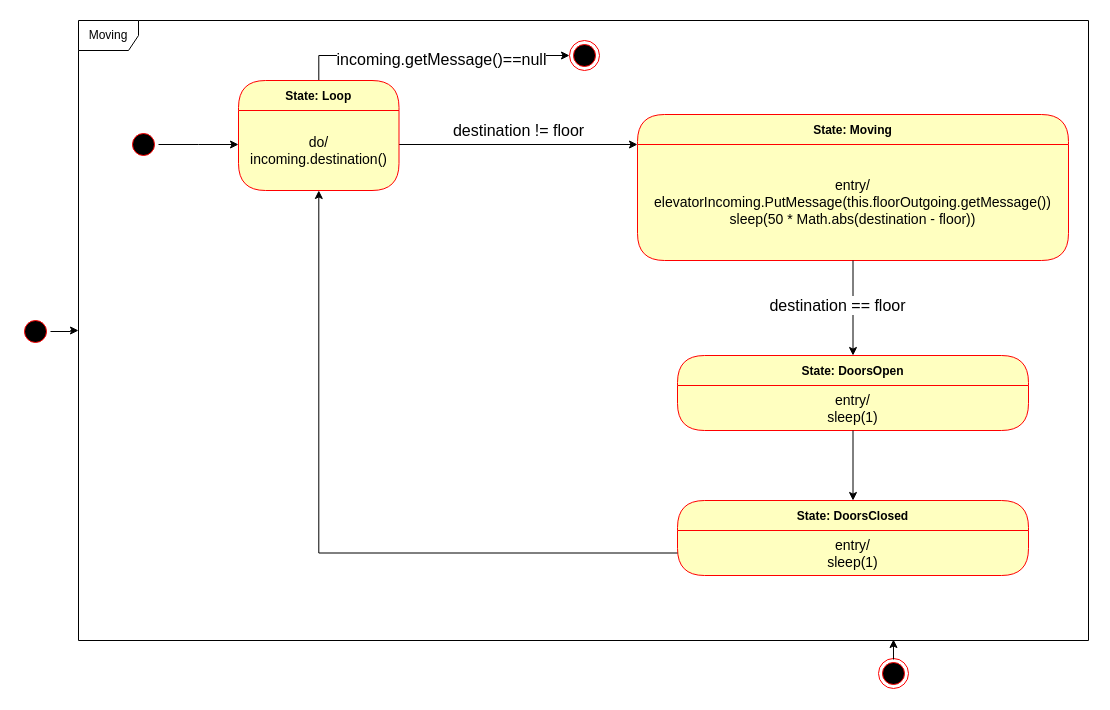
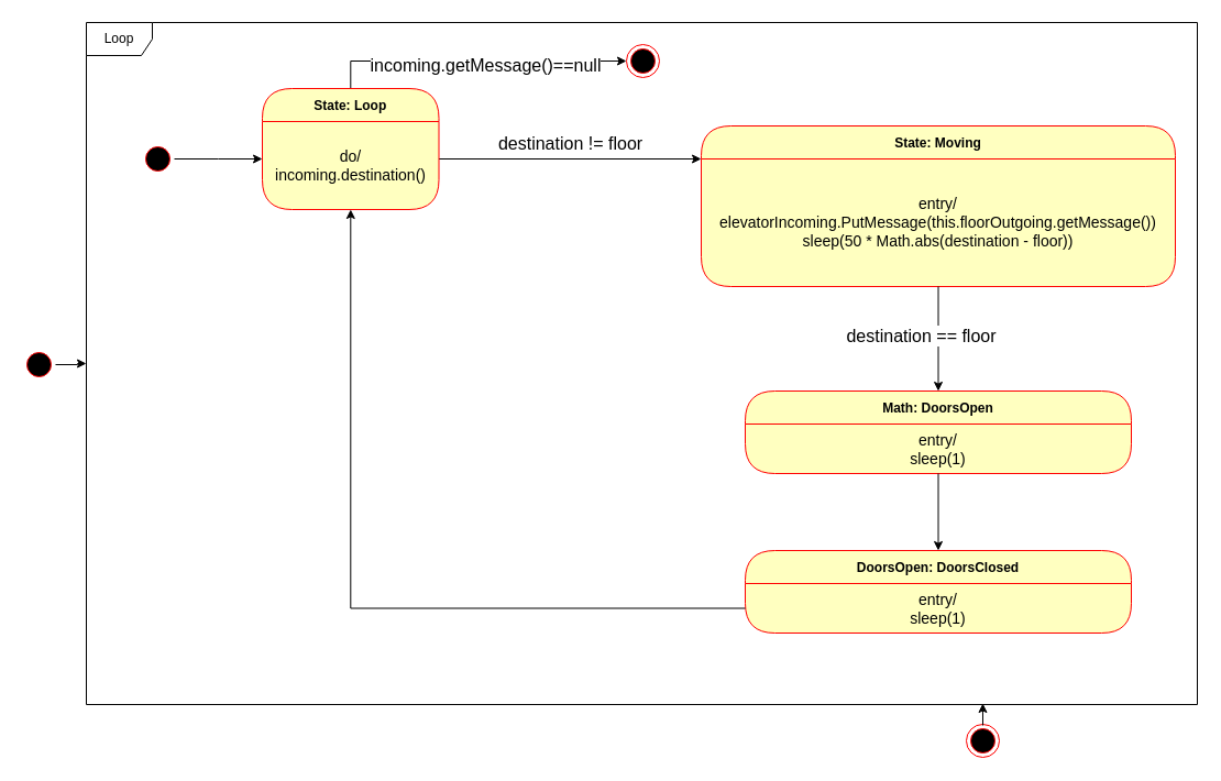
  <mxCell id="0" />
  <mxCell id="1" parent="0" />
  <mxCell id="2" style="edgeStyle=orthogonalEdgeStyle;rounded=0;orthogonalLoop=1;jettySize=auto;html=1;exitX=1;exitY=0.5;exitDx=0;exitDy=0;" edge="1" parent="1"><mxGeometry relative="1" as="geometry"><mxPoint x="637" y="144" as="targetPoint" /><mxPoint x="398" y="144" as="sourcePoint" /></mxGeometry></mxCell>
  <mxCell id="3" value="destination != floor" style="edgeLabel;html=1;align=center;verticalAlign=middle;resizable=0;points=[];fontSize=16;" vertex="1" connectable="0" parent="2"><mxGeometry x="-0.034" y="-3" relative="1" as="geometry"><mxPoint x="4" y="-18" as="offset" /></mxGeometry></mxCell>
  <mxCell id="4" value="State: Moving" style="swimlane;fontStyle=1;align=center;verticalAlign=middle;childLayout=stackLayout;horizontal=1;startSize=30;horizontalStack=0;resizeParent=0;resizeLast=1;container=0;fontColor=#000000;collapsible=0;rounded=1;arcSize=30;strokeColor=#ff0000;fillColor=#ffffc0;swimlaneFillColor=#ffffc0;dropTarget=0;" vertex="1" parent="1"><mxGeometry x="637" y="114" width="431" height="146" as="geometry" /></mxCell>
  <mxCell id="5" value="&lt;font style=&quot;font-size: 14px;&quot;&gt;entry/&lt;br&gt;elevatorIncoming.PutMessage(this.floorOutgoing.getMessage())&lt;br&gt;sleep(50 * Math.abs(destination - floor))&lt;br&gt;&lt;/font&gt;" style="text;html=1;strokeColor=none;fillColor=none;align=center;verticalAlign=middle;spacingLeft=4;spacingRight=4;whiteSpace=wrap;overflow=hidden;rotatable=0;fontColor=#000000;" vertex="1" parent="4"><mxGeometry y="30" width="431" height="116" as="geometry" /></mxCell>
- <mxCell id="6" value="Moving" style="shape=umlFrame;whiteSpace=wrap;html=1;pointerEvents=0;" vertex="1" parent="1"><mxGeometry x="78" width="1010" height="620" as="geometry" y="20" /></mxCell>
+ <mxCell id="6" value="Loop" style="shape=umlFrame;whiteSpace=wrap;html=1;pointerEvents=0;" vertex="1" parent="1"><mxGeometry x="78" width="1010" height="620" as="geometry" y="20" /></mxCell>
  <mxCell id="7" style="edgeStyle=orthogonalEdgeStyle;rounded=0;orthogonalLoop=1;jettySize=auto;html=1;" edge="1" parent="1" source="8" target="6"><mxGeometry relative="1" as="geometry" /></mxCell>
  <mxCell id="8" value="" style="ellipse;html=1;shape=startState;fillColor=#000000;strokeColor=#ff0000;" vertex="1" parent="1"><mxGeometry x="20" y="316" width="30" height="30" as="geometry" /></mxCell>
  <mxCell id="9" style="edgeStyle=orthogonalEdgeStyle;rounded=0;orthogonalLoop=1;jettySize=auto;html=1;entryX=0;entryY=0.5;entryDx=0;entryDy=0;" edge="1" parent="1" source="10"><mxGeometry relative="1" as="geometry"><mxPoint x="238" y="144" as="targetPoint" /></mxGeometry></mxCell>
  <mxCell id="10" value="" style="ellipse;html=1;shape=startState;fillColor=#000000;strokeColor=#ff0000;" vertex="1" parent="1"><mxGeometry x="128" y="129" width="30" height="30" as="geometry" /></mxCell>
  <mxCell id="11" value="" style="ellipse;html=1;shape=endState;fillColor=#000000;strokeColor=#ff0000;" vertex="1" parent="1"><mxGeometry x="878" y="658" width="30" height="30" as="geometry" /></mxCell>
  <mxCell id="12" style="edgeStyle=orthogonalEdgeStyle;rounded=0;orthogonalLoop=1;jettySize=auto;html=1;entryX=0.803;entryY=1.015;entryDx=0;entryDy=0;entryPerimeter=0;" edge="1" parent="1"><mxGeometry relative="1" as="geometry"><mxPoint x="893" y="659" as="sourcePoint" /><mxPoint x="892.97" y="639" as="targetPoint" /></mxGeometry></mxCell>
  <mxCell id="13" style="edgeStyle=orthogonalEdgeStyle;rounded=0;orthogonalLoop=1;jettySize=auto;html=1;entryX=0;entryY=0.5;entryDx=0;entryDy=0;" edge="1" parent="1" source="15" target="17"><mxGeometry relative="1" as="geometry"><Array as="points"><mxPoint x="318" y="55" /></Array></mxGeometry></mxCell>
  <mxCell id="14" value="&lt;font style=&quot;font-size: 16px;&quot;&gt;incoming.getMessage()==null&lt;/font&gt;" style="edgeLabel;html=1;align=center;verticalAlign=middle;resizable=0;points=[];" vertex="1" connectable="0" parent="13"><mxGeometry x="0.056" y="-3" relative="1" as="geometry"><mxPoint x="1" as="offset" /></mxGeometry></mxCell>
  <mxCell id="15" value="State: Loop" style="swimlane;fontStyle=1;align=center;verticalAlign=middle;childLayout=stackLayout;horizontal=1;startSize=30;horizontalStack=0;resizeParent=0;resizeLast=1;container=0;fontColor=#000000;collapsible=0;rounded=1;arcSize=30;strokeColor=#ff0000;fillColor=#ffffc0;swimlaneFillColor=#ffffc0;dropTarget=0;" vertex="1" parent="1"><mxGeometry x="238" y="80" width="160.5" height="110" as="geometry" /></mxCell>
  <mxCell id="16" value="&lt;font style=&quot;font-size: 14px;&quot;&gt;do/&lt;br&gt;incoming.destination()&lt;br&gt;&lt;/font&gt;" style="text;html=1;strokeColor=none;fillColor=none;align=center;verticalAlign=middle;spacingLeft=4;spacingRight=4;whiteSpace=wrap;overflow=hidden;rotatable=0;fontColor=#000000;" vertex="1" parent="15"><mxGeometry y="30" width="160.5" height="80" as="geometry" /></mxCell>
  <mxCell id="17" value="" style="ellipse;html=1;shape=endState;fillColor=#000000;strokeColor=#ff0000;" vertex="1" parent="1"><mxGeometry x="569" y="40" width="30" height="30" as="geometry" /></mxCell>
- <mxCell id="18" value="State: DoorsOpen" style="swimlane;fontStyle=1;align=center;verticalAlign=middle;childLayout=stackLayout;horizontal=1;startSize=30;horizontalStack=0;resizeParent=0;resizeLast=1;container=0;fontColor=#000000;collapsible=0;rounded=1;arcSize=30;strokeColor=#ff0000;fillColor=#ffffc0;swimlaneFillColor=#ffffc0;dropTarget=0;" vertex="1" parent="1"><mxGeometry x="677" y="355" width="351" height="75" as="geometry" /></mxCell>
+ <mxCell id="18" value="Math: DoorsOpen" style="swimlane;fontStyle=1;align=center;verticalAlign=middle;childLayout=stackLayout;horizontal=1;startSize=30;horizontalStack=0;resizeParent=0;resizeLast=1;container=0;fontColor=#000000;collapsible=0;rounded=1;arcSize=30;strokeColor=#ff0000;fillColor=#ffffc0;swimlaneFillColor=#ffffc0;dropTarget=0;" vertex="1" parent="1"><mxGeometry x="677" y="355" width="351" height="75" as="geometry" /></mxCell>
  <mxCell id="19" value="&lt;font style=&quot;font-size: 14px;&quot;&gt;entry/&lt;br&gt;sleep(1)&lt;br&gt;&lt;/font&gt;" style="text;html=1;strokeColor=none;fillColor=none;align=center;verticalAlign=middle;spacingLeft=4;spacingRight=4;whiteSpace=wrap;overflow=hidden;rotatable=0;fontColor=#000000;" vertex="1" parent="18"><mxGeometry y="30" width="351" height="45" as="geometry" /></mxCell>
  <mxCell id="20" style="edgeStyle=orthogonalEdgeStyle;rounded=0;orthogonalLoop=1;jettySize=auto;html=1;entryX=0.5;entryY=0;entryDx=0;entryDy=0;" edge="1" parent="1" source="5" target="18"><mxGeometry relative="1" as="geometry" /></mxCell>
  <mxCell id="21" value="destination == floor" style="edgeLabel;html=1;align=center;verticalAlign=middle;resizable=0;points=[];fontSize=16;" vertex="1" connectable="0" parent="1"><mxGeometry x="538" y="129" as="geometry"><mxPoint x="298" y="175" as="offset" /></mxGeometry></mxCell>
- <mxCell id="22" value="State: DoorsClosed" style="swimlane;fontStyle=1;align=center;verticalAlign=middle;childLayout=stackLayout;horizontal=1;startSize=30;horizontalStack=0;resizeParent=0;resizeLast=1;container=0;fontColor=#000000;collapsible=0;rounded=1;arcSize=30;strokeColor=#ff0000;fillColor=#ffffc0;swimlaneFillColor=#ffffc0;dropTarget=0;" vertex="1" parent="1"><mxGeometry x="677" y="500" width="351" height="75" as="geometry" /></mxCell>
+ <mxCell id="22" value="DoorsOpen: DoorsClosed" style="swimlane;fontStyle=1;align=center;verticalAlign=middle;childLayout=stackLayout;horizontal=1;startSize=30;horizontalStack=0;resizeParent=0;resizeLast=1;container=0;fontColor=#000000;collapsible=0;rounded=1;arcSize=30;strokeColor=#ff0000;fillColor=#ffffc0;swimlaneFillColor=#ffffc0;dropTarget=0;" vertex="1" parent="1"><mxGeometry x="677" y="500" width="351" height="75" as="geometry" /></mxCell>
  <mxCell id="23" value="&lt;font style=&quot;font-size: 14px;&quot;&gt;entry/&lt;br&gt;sleep(1)&lt;br&gt;&lt;/font&gt;" style="text;html=1;strokeColor=none;fillColor=none;align=center;verticalAlign=middle;spacingLeft=4;spacingRight=4;whiteSpace=wrap;overflow=hidden;rotatable=0;fontColor=#000000;" vertex="1" parent="22"><mxGeometry y="30" width="351" height="45" as="geometry" /></mxCell>
  <mxCell id="24" style="edgeStyle=orthogonalEdgeStyle;rounded=0;orthogonalLoop=1;jettySize=auto;html=1;entryX=0.5;entryY=0;entryDx=0;entryDy=0;" edge="1" parent="1" source="19" target="22"><mxGeometry relative="1" as="geometry" /></mxCell>
  <mxCell id="25" style="edgeStyle=orthogonalEdgeStyle;rounded=0;orthogonalLoop=1;jettySize=auto;html=1;" edge="1" parent="1" source="23" target="16"><mxGeometry relative="1" as="geometry" /></mxCell>
